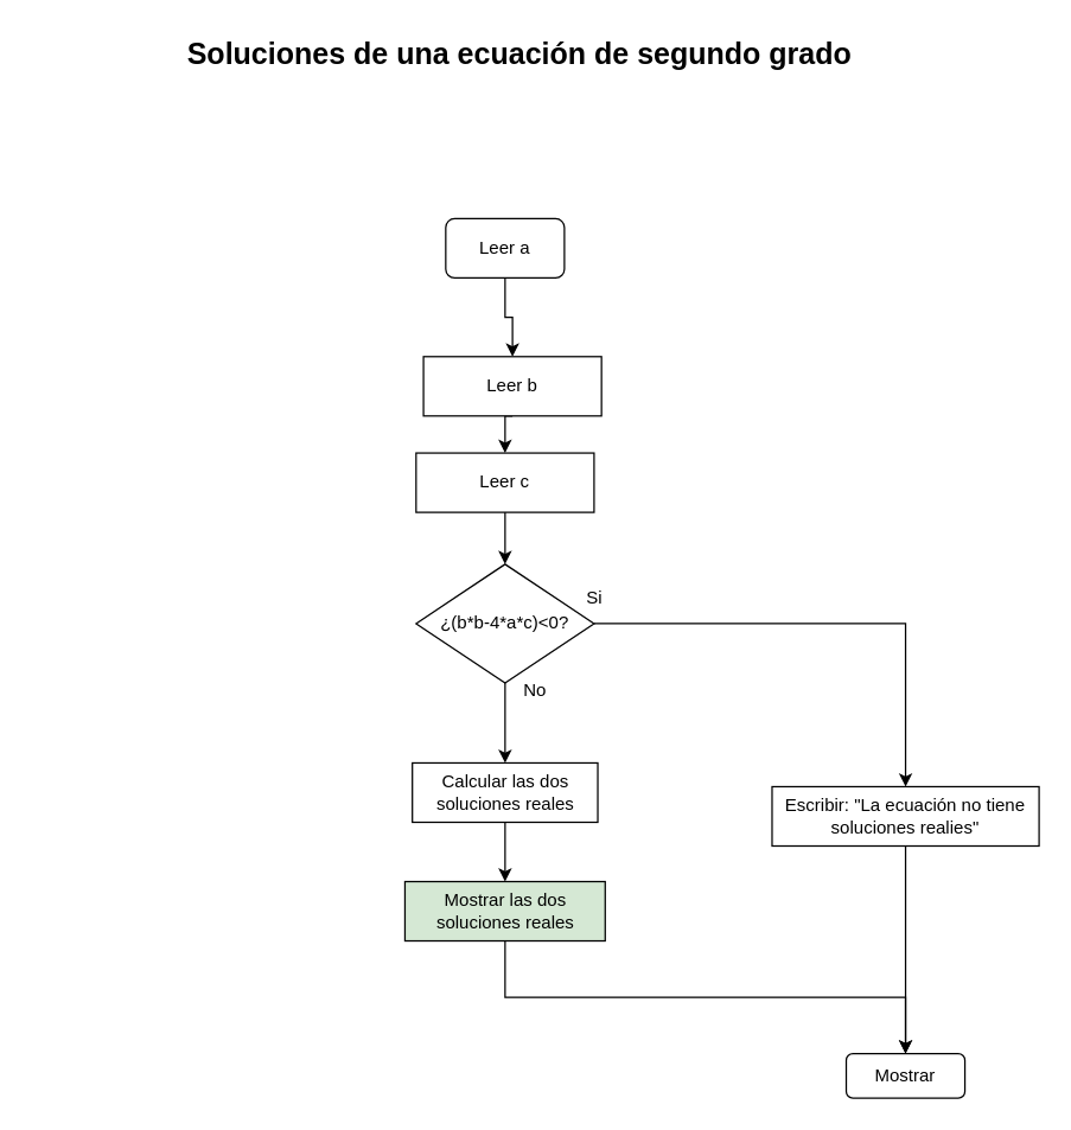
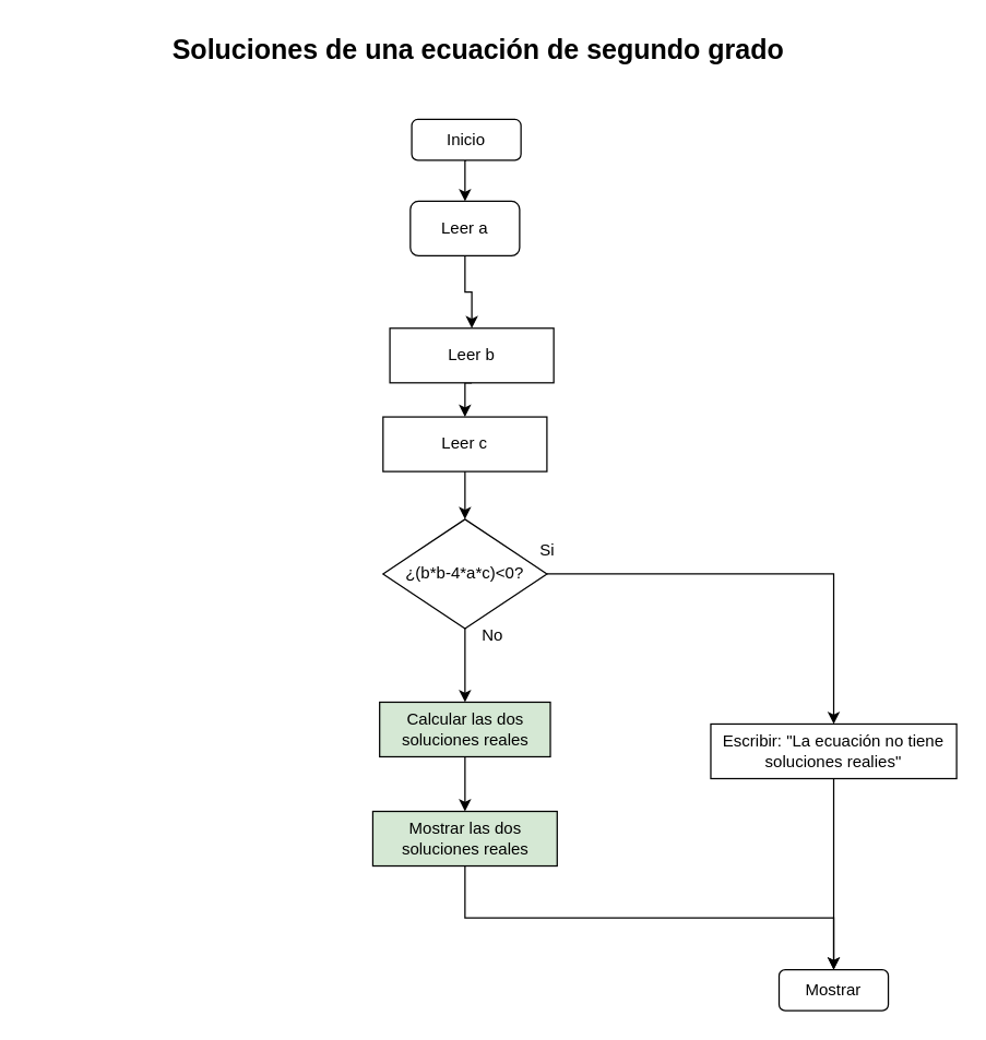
  <mxCell id="0" />
  <mxCell id="1" parent="0" />
+ <mxCell id="2" style="edgeStyle=orthogonalEdgeStyle;rounded=0;orthogonalLoop=1;jettySize=auto;html=1;exitX=0.5;exitY=1;exitDx=0;exitDy=0;entryX=0.5;entryY=0;entryDx=0;entryDy=0;" edge="1" parent="1" source="3" target="6"><mxGeometry relative="1" as="geometry" /></mxCell>
+ <mxCell id="3" value="Inicio" style="rounded=1;whiteSpace=wrap;html=1;" vertex="1" parent="1"><mxGeometry x="301" y="87" width="80" height="30" as="geometry" /></mxCell>
  <mxCell id="4" value="&lt;font style=&quot;font-size: 20px;&quot;&gt;&lt;b&gt;Soluciones de una ecuación de segundo grado&lt;/b&gt;&lt;/font&gt;" style="text;html=1;align=center;verticalAlign=middle;whiteSpace=wrap;rounded=0;" vertex="1" parent="1"><mxGeometry x="20" y="20" width="660" height="30" as="geometry" /></mxCell>
  <mxCell id="5" style="edgeStyle=orthogonalEdgeStyle;rounded=0;orthogonalLoop=1;jettySize=auto;html=1;exitX=0.5;exitY=1;exitDx=0;exitDy=0;entryX=0.5;entryY=0;entryDx=0;entryDy=0;" edge="1" parent="1" source="6" target="9"><mxGeometry relative="1" as="geometry" /></mxCell>
  <mxCell id="6" value="Leer a" style="whiteSpace=wrap;html=1;rounded=1;" vertex="1" parent="1"><mxGeometry x="300" y="147" width="80" height="40" as="geometry" /></mxCell>
  <mxCell id="7" value="Mostrar" style="rounded=1;whiteSpace=wrap;html=1;" vertex="1" parent="1"><mxGeometry x="570" y="710" width="80" height="30" as="geometry" /></mxCell>
  <mxCell id="8" style="edgeStyle=orthogonalEdgeStyle;rounded=0;orthogonalLoop=1;jettySize=auto;html=1;exitX=0.5;exitY=1;exitDx=0;exitDy=0;entryX=0.5;entryY=0;entryDx=0;entryDy=0;" edge="1" parent="1" source="9" target="17"><mxGeometry relative="1" as="geometry" /></mxCell>
  <mxCell id="9" value="Leer b" style="rounded=0;whiteSpace=wrap;html=1;" vertex="1" parent="1"><mxGeometry x="285" y="240" width="120" height="40" as="geometry" /></mxCell>
  <mxCell id="10" style="edgeStyle=orthogonalEdgeStyle;rounded=0;orthogonalLoop=1;jettySize=auto;html=1;exitX=0.5;exitY=1;exitDx=0;exitDy=0;entryX=0.5;entryY=0;entryDx=0;entryDy=0;" edge="1" parent="1" source="14" target="7"><mxGeometry relative="1" as="geometry"><mxPoint x="851.5" y="570" as="sourcePoint" /></mxGeometry></mxCell>
  <mxCell id="11" style="edgeStyle=orthogonalEdgeStyle;rounded=0;orthogonalLoop=1;jettySize=auto;html=1;exitX=0.5;exitY=1;exitDx=0;exitDy=0;entryX=0.5;entryY=0;entryDx=0;entryDy=0;" edge="1" parent="1" source="13" target="19"><mxGeometry relative="1" as="geometry"><mxPoint x="340" y="510" as="targetPoint" /></mxGeometry></mxCell>
  <mxCell id="12" style="edgeStyle=orthogonalEdgeStyle;rounded=0;orthogonalLoop=1;jettySize=auto;html=1;exitX=1;exitY=0.5;exitDx=0;exitDy=0;entryX=0.5;entryY=0;entryDx=0;entryDy=0;" edge="1" parent="1" source="13" target="14"><mxGeometry relative="1" as="geometry" /></mxCell>
  <mxCell id="13" value="¿(b*b-4*a*c)&amp;lt;0?" style="rhombus;whiteSpace=wrap;html=1;" vertex="1" parent="1"><mxGeometry x="280" y="380" width="120" height="80" as="geometry" /></mxCell>
  <mxCell id="14" value="Escribir: &quot;La ecuación no tiene soluciones realies&quot;" style="rounded=0;whiteSpace=wrap;html=1;" vertex="1" parent="1"><mxGeometry x="520" y="530" width="180" height="40" as="geometry" /></mxCell>
  <mxCell id="15" value="No" style="text;html=1;align=center;verticalAlign=middle;resizable=0;points=[];autosize=1;strokeColor=none;fillColor=none;" vertex="1" parent="1"><mxGeometry x="340" y="450" width="40" height="30" as="geometry" /></mxCell>
  <mxCell id="16" style="edgeStyle=orthogonalEdgeStyle;rounded=0;orthogonalLoop=1;jettySize=auto;html=1;exitX=0.5;exitY=1;exitDx=0;exitDy=0;entryX=0.5;entryY=0;entryDx=0;entryDy=0;" edge="1" parent="1" source="17" target="13"><mxGeometry relative="1" as="geometry" /></mxCell>
  <mxCell id="17" value="Leer c" style="rounded=0;whiteSpace=wrap;html=1;" vertex="1" parent="1"><mxGeometry x="280" y="305" width="120" height="40" as="geometry" /></mxCell>
  <mxCell id="18" style="edgeStyle=orthogonalEdgeStyle;rounded=0;orthogonalLoop=1;jettySize=auto;html=1;exitX=0.5;exitY=1;exitDx=0;exitDy=0;entryX=0.5;entryY=0;entryDx=0;entryDy=0;" edge="1" parent="1" source="19" target="21"><mxGeometry relative="1" as="geometry" /></mxCell>
- <mxCell id="19" value="Calcular las dos soluciones reales" style="rounded=0;whiteSpace=wrap;html=1;" vertex="1" parent="1"><mxGeometry x="277.5" y="514" width="125" height="40" as="geometry" /></mxCell>
+ <mxCell id="19" value="Calcular las dos soluciones reales" style="rounded=0;whiteSpace=wrap;html=1;fillColor=#d5e8d4;" vertex="1" parent="1"><mxGeometry x="277.5" y="514" width="125" height="40" as="geometry" /></mxCell>
  <mxCell id="20" style="edgeStyle=orthogonalEdgeStyle;rounded=0;orthogonalLoop=1;jettySize=auto;html=1;exitX=0.5;exitY=1;exitDx=0;exitDy=0;entryX=0.5;entryY=0;entryDx=0;entryDy=0;" edge="1" parent="1" source="21" target="7"><mxGeometry relative="1" as="geometry" /></mxCell>
  <mxCell id="21" value="Mostrar las dos soluciones reales" style="rounded=0;whiteSpace=wrap;html=1;fillColor=#d5e8d4;" vertex="1" parent="1"><mxGeometry x="272.5" y="594" width="135" height="40" as="geometry" /></mxCell>
  <mxCell id="22" value="Si" style="text;html=1;align=center;verticalAlign=middle;resizable=0;points=[];autosize=1;strokeColor=none;fillColor=none;" vertex="1" parent="1"><mxGeometry x="385" y="388" width="30" height="30" as="geometry" /></mxCell>
